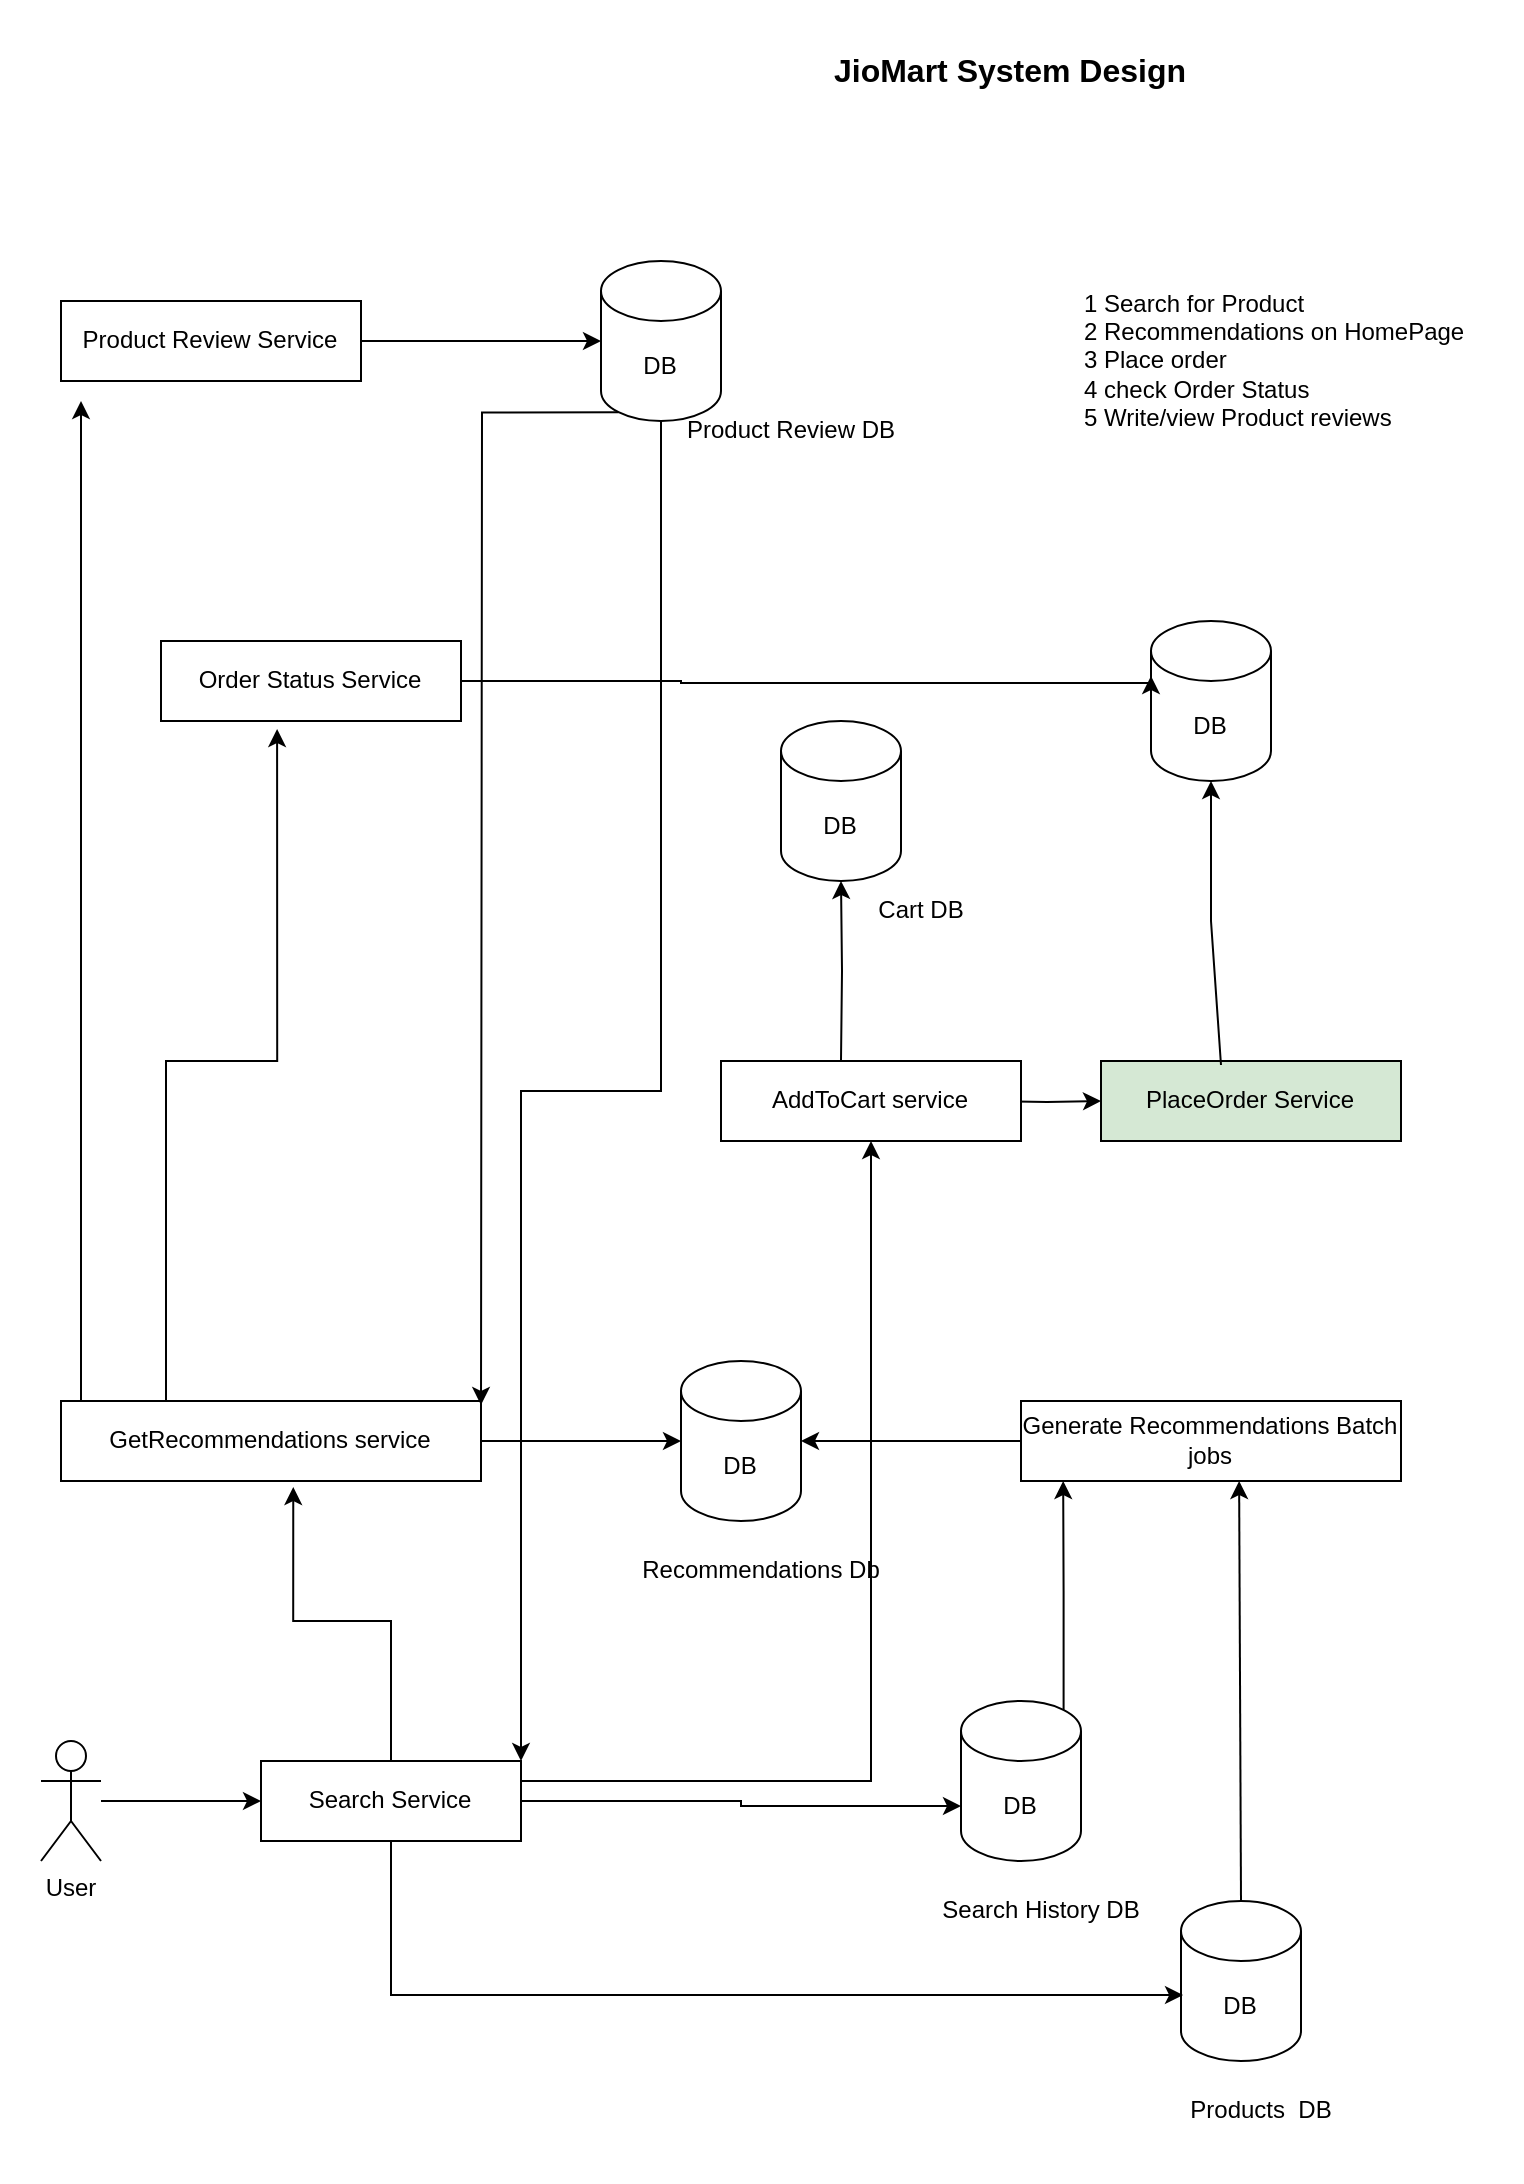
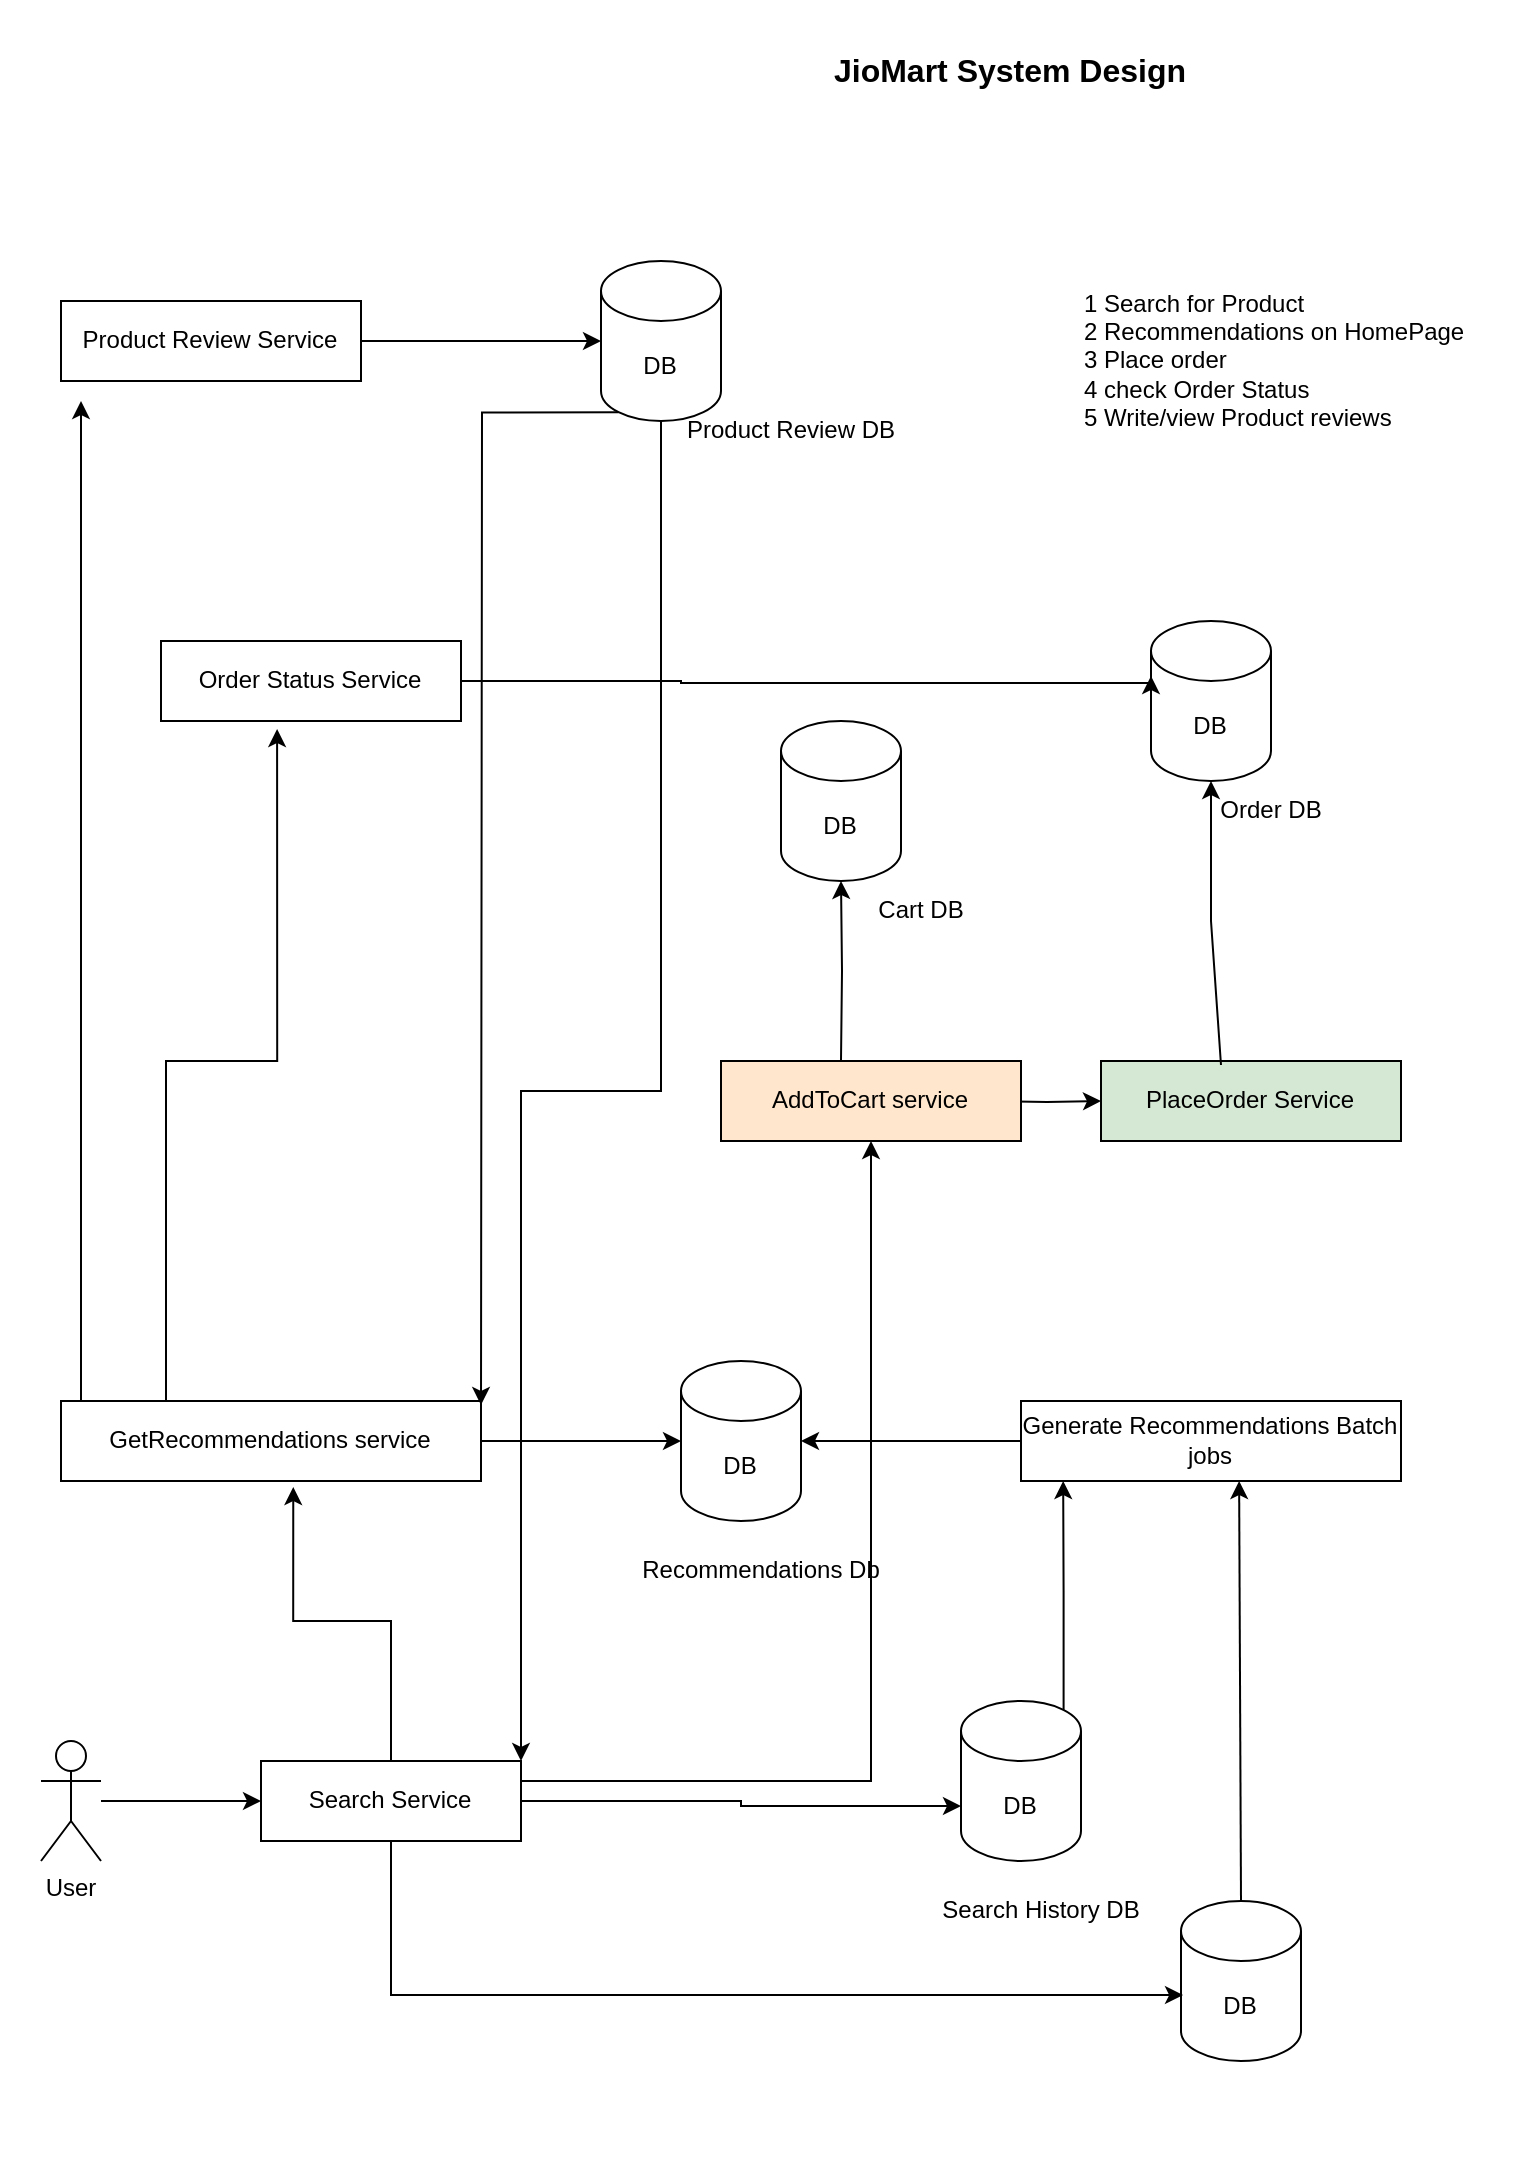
  <mxCell id="0" />
  <mxCell id="1" parent="0" />
  <mxCell id="2" value="User" style="shape=umlActor;verticalLabelPosition=bottom;verticalAlign=top;html=1;outlineConnect=0;" vertex="1" parent="1"><mxGeometry x="20" y="870" width="30" height="60" as="geometry" /></mxCell>
  <mxCell id="3" style="edgeStyle=orthogonalEdgeStyle;rounded=0;orthogonalLoop=1;jettySize=auto;html=1;exitX=1;exitY=0.25;exitDx=0;exitDy=0;entryX=0.5;entryY=1;entryDx=0;entryDy=0;" edge="1" parent="1" source="4" target="19"><mxGeometry relative="1" as="geometry" /></mxCell>
  <mxCell id="4" value="Search Service" style="rounded=0;whiteSpace=wrap;html=1;" vertex="1" parent="1"><mxGeometry x="130" y="880" width="130" height="40" as="geometry" /></mxCell>
  <mxCell id="5" value="" style="endArrow=classic;html=1;rounded=0;" edge="1" parent="1" source="2"><mxGeometry width="50" height="50" relative="1" as="geometry"><mxPoint x="80" y="950" as="sourcePoint" /><mxPoint x="130" y="900" as="targetPoint" /></mxGeometry></mxCell>
  <mxCell id="6" value="DB" style="shape=cylinder3;whiteSpace=wrap;html=1;boundedLbl=1;backgroundOutline=1;size=15;" vertex="1" parent="1"><mxGeometry x="480" y="850" width="60" height="80" as="geometry" /></mxCell>
  <mxCell id="7" value="Search History DB" style="text;html=1;align=center;verticalAlign=middle;resizable=0;points=[];autosize=1;strokeColor=none;fillColor=none;" vertex="1" parent="1"><mxGeometry x="460" y="940" width="120" height="30" as="geometry" /></mxCell>
  <mxCell id="8" style="edgeStyle=orthogonalEdgeStyle;rounded=0;orthogonalLoop=1;jettySize=auto;html=1;exitX=1;exitY=0.5;exitDx=0;exitDy=0;entryX=0;entryY=0;entryDx=0;entryDy=52.5;entryPerimeter=0;" edge="1" parent="1" source="4" target="6"><mxGeometry relative="1" as="geometry" /></mxCell>
  <mxCell id="9" value="Generate Recommendations Batch jobs" style="rounded=0;whiteSpace=wrap;html=1;" vertex="1" parent="1"><mxGeometry x="510" y="700" width="190" height="40" as="geometry" /></mxCell>
  <mxCell id="10" style="edgeStyle=orthogonalEdgeStyle;rounded=0;orthogonalLoop=1;jettySize=auto;html=1;exitX=0.855;exitY=0;exitDx=0;exitDy=4.35;exitPerimeter=0;entryX=0.111;entryY=1;entryDx=0;entryDy=0;entryPerimeter=0;" edge="1" parent="1" source="6" target="9"><mxGeometry relative="1" as="geometry" /></mxCell>
  <mxCell id="11" value="DB" style="shape=cylinder3;whiteSpace=wrap;html=1;boundedLbl=1;backgroundOutline=1;size=15;" vertex="1" parent="1"><mxGeometry x="340" y="680" width="60" height="80" as="geometry" /></mxCell>
  <mxCell id="12" value="Recommendations Db" style="text;html=1;align=center;verticalAlign=middle;resizable=0;points=[];autosize=1;strokeColor=none;fillColor=none;" vertex="1" parent="1"><mxGeometry x="310" y="770" width="140" height="30" as="geometry" /></mxCell>
  <mxCell id="13" style="edgeStyle=orthogonalEdgeStyle;rounded=0;orthogonalLoop=1;jettySize=auto;html=1;exitX=1;exitY=0.5;exitDx=0;exitDy=0;" edge="1" parent="1" source="14" target="11"><mxGeometry relative="1" as="geometry" /></mxCell>
  <mxCell id="14" value="GetRecommendations service" style="rounded=0;whiteSpace=wrap;html=1;" vertex="1" parent="1"><mxGeometry x="30" y="700" width="210" height="40" as="geometry" /></mxCell>
  <mxCell id="15" style="edgeStyle=orthogonalEdgeStyle;rounded=0;orthogonalLoop=1;jettySize=auto;html=1;exitX=0.5;exitY=0;exitDx=0;exitDy=0;entryX=0.553;entryY=1.075;entryDx=0;entryDy=0;entryPerimeter=0;" edge="1" parent="1" source="4" target="14"><mxGeometry relative="1" as="geometry" /></mxCell>
  <mxCell id="16" style="edgeStyle=orthogonalEdgeStyle;rounded=0;orthogonalLoop=1;jettySize=auto;html=1;exitX=0;exitY=0.5;exitDx=0;exitDy=0;entryX=1;entryY=0.5;entryDx=0;entryDy=0;entryPerimeter=0;" edge="1" parent="1" source="9" target="11"><mxGeometry relative="1" as="geometry" /></mxCell>
  <mxCell id="17" style="edgeStyle=orthogonalEdgeStyle;rounded=0;orthogonalLoop=1;jettySize=auto;html=1;exitX=0.5;exitY=0;exitDx=0;exitDy=0;entryX=0.5;entryY=1;entryDx=0;entryDy=0;entryPerimeter=0;" edge="1" parent="1" target="24"><mxGeometry relative="1" as="geometry"><mxPoint x="420" y="530" as="sourcePoint" /></mxGeometry></mxCell>
  <mxCell id="18" style="edgeStyle=orthogonalEdgeStyle;rounded=0;orthogonalLoop=1;jettySize=auto;html=1;exitX=1;exitY=0.5;exitDx=0;exitDy=0;entryX=0;entryY=0.5;entryDx=0;entryDy=0;" edge="1" parent="1" target="31"><mxGeometry relative="1" as="geometry"><mxPoint x="495" y="550" as="sourcePoint" /></mxGeometry></mxCell>
- <mxCell id="19" value="AddToCart service" style="rounded=0;whiteSpace=wrap;html=1;" vertex="1" parent="1"><mxGeometry x="360" y="530" width="150" height="40" as="geometry" /></mxCell>
+ <mxCell id="19" value="AddToCart service" style="rounded=0;whiteSpace=wrap;html=1;fillColor=#ffe6cc;" vertex="1" parent="1"><mxGeometry x="360" y="530" width="150" height="40" as="geometry" /></mxCell>
  <mxCell id="20" value="DB" style="shape=cylinder3;whiteSpace=wrap;html=1;boundedLbl=1;backgroundOutline=1;size=15;" vertex="1" parent="1"><mxGeometry x="590" y="950" width="60" height="80" as="geometry" /></mxCell>
- <mxCell id="21" value="Products&amp;nbsp; DB" style="text;html=1;align=center;verticalAlign=middle;resizable=0;points=[];autosize=1;strokeColor=none;fillColor=none;" vertex="1" parent="1"><mxGeometry x="585" y="1040" width="90" height="30" as="geometry" /></mxCell>
  <mxCell id="22" style="edgeStyle=orthogonalEdgeStyle;rounded=0;orthogonalLoop=1;jettySize=auto;html=1;exitX=0.5;exitY=1;exitDx=0;exitDy=0;entryX=0.017;entryY=0.588;entryDx=0;entryDy=0;entryPerimeter=0;" edge="1" parent="1" source="4" target="20"><mxGeometry relative="1" as="geometry" /></mxCell>
  <mxCell id="23" value="" style="endArrow=classic;html=1;rounded=0;entryX=0.574;entryY=1;entryDx=0;entryDy=0;entryPerimeter=0;" edge="1" parent="1" target="9"><mxGeometry width="50" height="50" relative="1" as="geometry"><mxPoint x="620" y="950" as="sourcePoint" /><mxPoint x="670" y="900" as="targetPoint" /></mxGeometry></mxCell>
  <mxCell id="24" value="DB" style="shape=cylinder3;whiteSpace=wrap;html=1;boundedLbl=1;backgroundOutline=1;size=15;" vertex="1" parent="1"><mxGeometry x="390" y="360" width="60" height="80" as="geometry" /></mxCell>
  <mxCell id="25" value="Cart DB" style="text;html=1;align=center;verticalAlign=middle;resizable=0;points=[];autosize=1;strokeColor=none;fillColor=none;" vertex="1" parent="1"><mxGeometry x="425" y="440" width="70" height="30" as="geometry" /></mxCell>
  <mxCell id="26" value="DB" style="shape=cylinder3;whiteSpace=wrap;html=1;boundedLbl=1;backgroundOutline=1;size=15;" vertex="1" parent="1"><mxGeometry x="575" y="310" width="60" height="80" as="geometry" /></mxCell>
+ <mxCell id="27" value="Order DB" style="text;html=1;align=center;verticalAlign=middle;resizable=0;points=[];autosize=1;strokeColor=none;fillColor=none;" vertex="1" parent="1"><mxGeometry x="600" y="390" width="70" height="30" as="geometry" /></mxCell>
  <mxCell id="28" style="edgeStyle=orthogonalEdgeStyle;rounded=0;orthogonalLoop=1;jettySize=auto;html=1;exitX=1;exitY=0.5;exitDx=0;exitDy=0;entryX=0;entryY=0;entryDx=0;entryDy=27.5;entryPerimeter=0;" edge="1" parent="1" source="29" target="26"><mxGeometry relative="1" as="geometry"><mxPoint x="450" y="340" as="targetPoint" /><Array as="points"><mxPoint x="340" y="340" /><mxPoint x="340" y="341" /><mxPoint x="575" y="341" /></Array></mxGeometry></mxCell>
  <mxCell id="29" value="Order Status Service" style="rounded=0;whiteSpace=wrap;html=1;" vertex="1" parent="1"><mxGeometry x="80" y="320" width="150" height="40" as="geometry" /></mxCell>
  <mxCell id="30" style="edgeStyle=orthogonalEdgeStyle;rounded=0;orthogonalLoop=1;jettySize=auto;html=1;exitX=0.25;exitY=0;exitDx=0;exitDy=0;entryX=0.387;entryY=1.1;entryDx=0;entryDy=0;entryPerimeter=0;" edge="1" parent="1" source="14" target="29"><mxGeometry relative="1" as="geometry" /></mxCell>
  <mxCell id="31" value="PlaceOrder Service" style="rounded=0;whiteSpace=wrap;html=1;fillColor=#d5e8d4;" vertex="1" parent="1"><mxGeometry x="550" y="530" width="150" height="40" as="geometry" /></mxCell>
  <mxCell id="32" value="" style="endArrow=classic;html=1;rounded=0;exitX=0.4;exitY=0.05;exitDx=0;exitDy=0;entryX=0.5;entryY=1;entryDx=0;entryDy=0;entryPerimeter=0;exitPerimeter=0;" edge="1" parent="1" source="31" target="26"><mxGeometry width="50" height="50" relative="1" as="geometry"><mxPoint x="405" y="490" as="sourcePoint" /><mxPoint x="535" y="450" as="targetPoint" /><Array as="points"><mxPoint x="605" y="460" /></Array></mxGeometry></mxCell>
  <mxCell id="33" value="Product Review Service" style="rounded=0;whiteSpace=wrap;html=1;" vertex="1" parent="1"><mxGeometry x="30" y="150" width="150" height="40" as="geometry" /></mxCell>
  <mxCell id="34" style="edgeStyle=orthogonalEdgeStyle;rounded=0;orthogonalLoop=1;jettySize=auto;html=1;exitX=0.5;exitY=1;exitDx=0;exitDy=0;exitPerimeter=0;entryX=1;entryY=0;entryDx=0;entryDy=0;" edge="1" parent="1" source="36" target="4"><mxGeometry relative="1" as="geometry" /></mxCell>
  <mxCell id="35" style="edgeStyle=orthogonalEdgeStyle;rounded=0;orthogonalLoop=1;jettySize=auto;html=1;exitX=0.145;exitY=1;exitDx=0;exitDy=-4.35;exitPerimeter=0;" edge="1" parent="1" source="36"><mxGeometry relative="1" as="geometry"><mxPoint x="240" y="702" as="targetPoint" /></mxGeometry></mxCell>
  <mxCell id="36" value="DB" style="shape=cylinder3;whiteSpace=wrap;html=1;boundedLbl=1;backgroundOutline=1;size=15;" vertex="1" parent="1"><mxGeometry x="300" y="130" width="60" height="80" as="geometry" /></mxCell>
  <mxCell id="37" value="Product Review DB" style="text;html=1;align=center;verticalAlign=middle;resizable=0;points=[];autosize=1;strokeColor=none;fillColor=none;" vertex="1" parent="1"><mxGeometry x="330" y="200" width="130" height="30" as="geometry" /></mxCell>
  <mxCell id="38" style="edgeStyle=orthogonalEdgeStyle;rounded=0;orthogonalLoop=1;jettySize=auto;html=1;exitX=1;exitY=0.5;exitDx=0;exitDy=0;entryX=0;entryY=0.5;entryDx=0;entryDy=0;entryPerimeter=0;" edge="1" parent="1" source="33" target="36"><mxGeometry relative="1" as="geometry" /></mxCell>
  <mxCell id="39" value="" style="endArrow=classic;html=1;rounded=0;" edge="1" parent="1"><mxGeometry width="50" height="50" relative="1" as="geometry"><mxPoint x="40" y="700" as="sourcePoint" /><mxPoint x="40" y="200" as="targetPoint" /></mxGeometry></mxCell>
  <mxCell id="40" value="&lt;div&gt;1 Search for Product&lt;/div&gt;&lt;div&gt;2 Recommendations on HomePage&lt;/div&gt;&lt;div&gt;3 Place order&lt;/div&gt;&lt;div&gt;4 check Order Status&lt;/div&gt;&lt;div&gt;5 Write/view Product reviews&lt;/div&gt;" style="text;html=1;align=left;verticalAlign=middle;whiteSpace=wrap;rounded=0;" vertex="1" parent="1"><mxGeometry x="540" y="120" width="200" height="120" as="geometry" /></mxCell>
  <mxCell id="41" value="&lt;b&gt;&lt;font style=&quot;font-size: 16px;&quot;&gt;JioMart System Design&lt;/font&gt;&lt;/b&gt;" style="text;html=1;align=center;verticalAlign=middle;whiteSpace=wrap;rounded=0;" vertex="1" parent="1"><mxGeometry x="415" y="20" width="180" height="30" as="geometry" /></mxCell>
